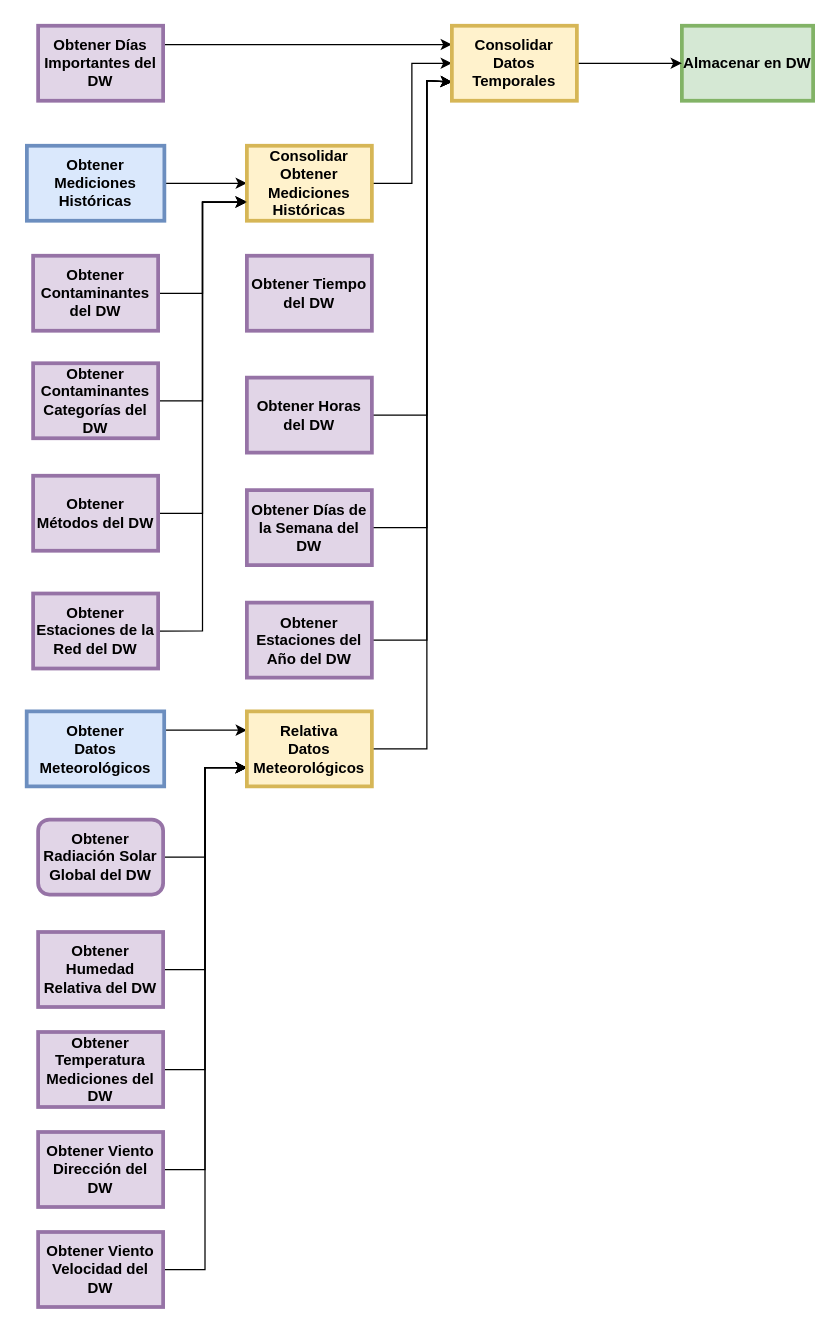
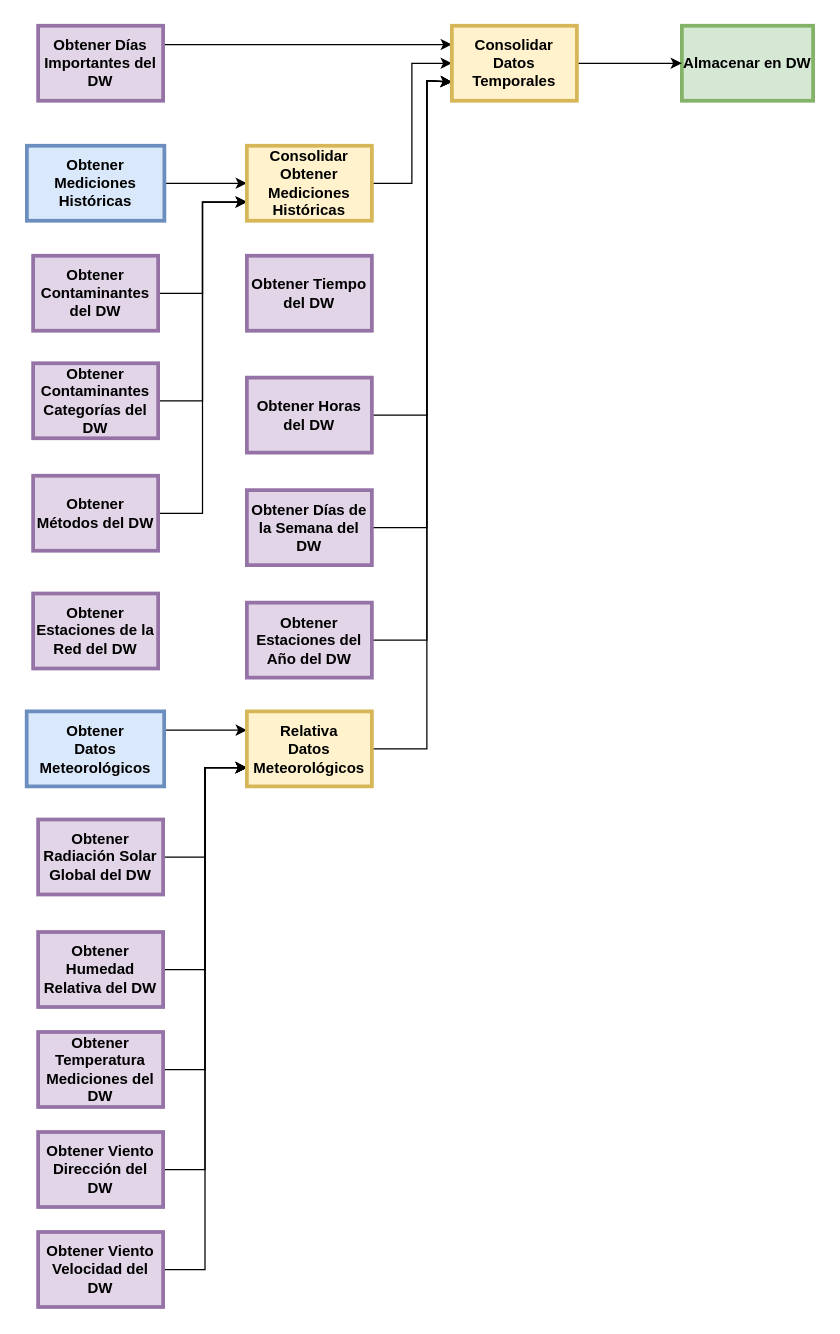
  <mxCell id="0" />
  <mxCell id="1" parent="0" />
  <mxCell id="2" style="edgeStyle=orthogonalEdgeStyle;rounded=0;orthogonalLoop=1;jettySize=auto;html=1;exitX=1;exitY=0.5;exitDx=0;exitDy=0;entryX=0;entryY=0.75;entryDx=0;entryDy=0;" parent="1" source="3" target="39" edge="1"><mxGeometry relative="1" as="geometry"><Array as="points"><mxPoint x="297" y="421" /><mxPoint x="341" y="421" /><mxPoint x="341" y="64" /></Array><mxPoint x="510.857" y="65.857" as="targetPoint" /></mxGeometry></mxCell>
  <mxCell id="3" value="Obtener Días de la Semana del DW" style="whiteSpace=wrap;align=center;verticalAlign=middle;fontStyle=1;strokeWidth=3;fillColor=#e1d5e7;strokeColor=#9673a6;" parent="1" vertex="1"><mxGeometry x="197" y="391.5" width="100" height="60" as="geometry" /></mxCell>
  <mxCell id="4" style="edgeStyle=orthogonalEdgeStyle;rounded=0;orthogonalLoop=1;jettySize=auto;html=1;exitX=1;exitY=0.5;exitDx=0;exitDy=0;entryX=0;entryY=0.75;entryDx=0;entryDy=0;" parent="1" source="5" target="20" edge="1"><mxGeometry relative="1" as="geometry" /></mxCell>
  <mxCell id="5" value="Obtener Métodos del DW" style="whiteSpace=wrap;align=center;verticalAlign=middle;fontStyle=1;strokeWidth=3;fillColor=#e1d5e7;strokeColor=#9673a6;" parent="1" vertex="1"><mxGeometry x="26" y="380" width="100" height="60" as="geometry" /></mxCell>
  <mxCell id="6" style="edgeStyle=orthogonalEdgeStyle;rounded=0;orthogonalLoop=1;jettySize=auto;html=1;exitX=1;exitY=0.5;exitDx=0;exitDy=0;entryX=0;entryY=0.75;entryDx=0;entryDy=0;" parent="1" source="7" target="39" edge="1"><mxGeometry relative="1" as="geometry"><Array as="points"><mxPoint x="297" y="331" /><mxPoint x="341" y="331" /><mxPoint x="341" y="64" /></Array><mxPoint x="561" y="226" as="targetPoint" /></mxGeometry></mxCell>
  <mxCell id="7" value="Obtener Horas del DW" style="whiteSpace=wrap;align=center;verticalAlign=middle;fontStyle=1;strokeWidth=3;fillColor=#e1d5e7;strokeColor=#9673a6;" parent="1" vertex="1"><mxGeometry x="197" y="301.5" width="100" height="60" as="geometry" /></mxCell>
  <mxCell id="8" value="Obtener Tiempo del DW" style="whiteSpace=wrap;align=center;verticalAlign=middle;fontStyle=1;strokeWidth=3;fillColor=#e1d5e7;strokeColor=#9673a6;" parent="1" vertex="1"><mxGeometry x="197" y="204" width="100" height="60" as="geometry" /></mxCell>
  <mxCell id="9" style="edgeStyle=orthogonalEdgeStyle;rounded=0;orthogonalLoop=1;jettySize=auto;html=1;exitX=1;exitY=0.5;exitDx=0;exitDy=0;entryX=0;entryY=0.75;entryDx=0;entryDy=0;" parent="1" source="10" target="39" edge="1"><mxGeometry relative="1" as="geometry"><Array as="points"><mxPoint x="297" y="511" /><mxPoint x="341" y="511" /><mxPoint x="341" y="64" /></Array><mxPoint x="501" y="306" as="targetPoint" /></mxGeometry></mxCell>
  <mxCell id="10" value="Obtener Estaciones del Año del DW" style="whiteSpace=wrap;align=center;verticalAlign=middle;fontStyle=1;strokeWidth=3;fillColor=#e1d5e7;strokeColor=#9673a6;" parent="1" vertex="1"><mxGeometry x="197" y="481.5" width="100" height="60" as="geometry" /></mxCell>
  <mxCell id="11" style="edgeStyle=orthogonalEdgeStyle;rounded=0;orthogonalLoop=1;jettySize=auto;html=1;exitX=1;exitY=0.5;exitDx=0;exitDy=0;entryX=0;entryY=0.75;entryDx=0;entryDy=0;" parent="1" source="12" target="20" edge="1"><mxGeometry relative="1" as="geometry" /></mxCell>
  <mxCell id="12" value="Obtener Contaminantes Categorías del DW" style="whiteSpace=wrap;align=center;verticalAlign=middle;fontStyle=1;strokeWidth=3;fillColor=#e1d5e7;strokeColor=#9673a6;" parent="1" vertex="1"><mxGeometry x="26" y="290" width="100" height="60" as="geometry" /></mxCell>
  <mxCell id="13" style="edgeStyle=orthogonalEdgeStyle;rounded=0;orthogonalLoop=1;jettySize=auto;html=1;exitX=1;exitY=0.25;exitDx=0;exitDy=0;entryX=0;entryY=0.25;entryDx=0;entryDy=0;" parent="1" source="14" target="39" edge="1"><mxGeometry relative="1" as="geometry"><mxPoint x="421" y="34.333" as="targetPoint" /></mxGeometry></mxCell>
  <mxCell id="14" value="Obtener Días Importantes del DW" style="whiteSpace=wrap;align=center;verticalAlign=middle;fontStyle=1;strokeWidth=3;fillColor=#e1d5e7;strokeColor=#9673a6;" parent="1" vertex="1"><mxGeometry x="30" y="20" width="100" height="60" as="geometry" /></mxCell>
  <mxCell id="15" style="edgeStyle=orthogonalEdgeStyle;rounded=0;orthogonalLoop=1;jettySize=auto;html=1;exitX=1;exitY=0.5;exitDx=0;exitDy=0;entryX=0;entryY=0.75;entryDx=0;entryDy=0;" parent="1" source="16" target="20" edge="1"><mxGeometry relative="1" as="geometry" /></mxCell>
  <mxCell id="16" value="Obtener Contaminantes del DW" style="whiteSpace=wrap;align=center;verticalAlign=middle;fontStyle=1;strokeWidth=3;fillColor=#e1d5e7;strokeColor=#9673a6;" parent="1" vertex="1"><mxGeometry x="26" y="204" width="100" height="60" as="geometry" /></mxCell>
  <mxCell id="17" style="edgeStyle=orthogonalEdgeStyle;rounded=0;orthogonalLoop=1;jettySize=auto;html=1;exitX=1;exitY=0.5;exitDx=0;exitDy=0;entryX=0;entryY=0.5;entryDx=0;entryDy=0;" parent="1" source="18" target="20" edge="1"><mxGeometry relative="1" as="geometry" /></mxCell>
  <mxCell id="18" value="Obtener&#10;Mediciones Históricas" style="whiteSpace=wrap;align=center;verticalAlign=middle;fontStyle=1;strokeWidth=3;fillColor=#dae8fc;strokeColor=#6c8ebf;" parent="1" vertex="1"><mxGeometry x="21" y="116" width="110" height="60" as="geometry" /></mxCell>
  <mxCell id="19" style="edgeStyle=orthogonalEdgeStyle;rounded=0;orthogonalLoop=1;jettySize=auto;html=1;exitX=1;exitY=0.5;exitDx=0;exitDy=0;entryX=0;entryY=0.5;entryDx=0;entryDy=0;" parent="1" source="20" target="39" edge="1"><mxGeometry relative="1" as="geometry"><mxPoint x="344.333" y="64.333" as="targetPoint" /></mxGeometry></mxCell>
  <mxCell id="20" value="Consolidar&#10;Obtener&#10;Mediciones Históricas" style="whiteSpace=wrap;align=center;verticalAlign=middle;fontStyle=1;strokeWidth=3;fillColor=#fff2cc;strokeColor=#d6b656;" parent="1" vertex="1"><mxGeometry x="197" y="116" width="100" height="60" as="geometry" /></mxCell>
- <mxCell id="21" style="edgeStyle=orthogonalEdgeStyle;rounded=0;orthogonalLoop=1;jettySize=auto;html=1;exitX=1;exitY=0.5;exitDx=0;exitDy=0;entryX=0;entryY=0.75;entryDx=0;entryDy=0;" parent="1" source="22" target="20" edge="1"><mxGeometry relative="1" as="geometry" /></mxCell>
  <mxCell id="22" value="Obtener Estaciones de la Red del DW" style="whiteSpace=wrap;align=center;verticalAlign=middle;fontStyle=1;strokeWidth=3;fillColor=#e1d5e7;strokeColor=#9673a6;" parent="1" vertex="1"><mxGeometry x="26" y="474.206" width="100" height="60" as="geometry" /></mxCell>
  <mxCell id="23" value="Almacenar en DW" style="whiteSpace=wrap;align=center;verticalAlign=middle;fontStyle=1;strokeWidth=3;fillColor=#d5e8d4;strokeColor=#82b366;" parent="1" vertex="1"><mxGeometry x="545" y="20" width="105" height="60" as="geometry" /></mxCell>
  <mxCell id="24" style="edgeStyle=orthogonalEdgeStyle;rounded=0;orthogonalLoop=1;jettySize=auto;html=1;exitX=1;exitY=0.25;exitDx=0;exitDy=0;entryX=0;entryY=0.25;entryDx=0;entryDy=0;" parent="1" source="25" target="37" edge="1"><mxGeometry relative="1" as="geometry" /></mxCell>
  <mxCell id="25" value="Obtener&#10;Datos Meteorológicos" style="whiteSpace=wrap;align=center;verticalAlign=middle;fontStyle=1;strokeWidth=3;fillColor=#dae8fc;strokeColor=#6c8ebf;" parent="1" vertex="1"><mxGeometry x="20.853" y="568.5" width="110" height="60" as="geometry" /></mxCell>
  <mxCell id="26" style="edgeStyle=orthogonalEdgeStyle;rounded=0;orthogonalLoop=1;jettySize=auto;html=1;exitX=1;exitY=0.5;exitDx=0;exitDy=0;entryX=0;entryY=0.75;entryDx=0;entryDy=0;" parent="1" source="27" target="37" edge="1"><mxGeometry relative="1" as="geometry" /></mxCell>
  <mxCell id="27" value="Obtener Temperatura Mediciones del DW" style="whiteSpace=wrap;align=center;verticalAlign=middle;fontStyle=1;strokeWidth=3;fillColor=#e1d5e7;strokeColor=#9673a6;" parent="1" vertex="1"><mxGeometry x="30" y="825" width="100" height="60" as="geometry" /></mxCell>
  <mxCell id="28" style="edgeStyle=orthogonalEdgeStyle;rounded=0;orthogonalLoop=1;jettySize=auto;html=1;exitX=1;exitY=0.5;exitDx=0;exitDy=0;entryX=0;entryY=0.75;entryDx=0;entryDy=0;" parent="1" source="29" target="37" edge="1"><mxGeometry relative="1" as="geometry" /></mxCell>
  <mxCell id="29" value="Obtener Humedad Relativa del DW" style="whiteSpace=wrap;align=center;verticalAlign=middle;fontStyle=1;strokeWidth=3;fillColor=#e1d5e7;strokeColor=#9673a6;" parent="1" vertex="1"><mxGeometry x="30" y="745" width="100" height="60" as="geometry" /></mxCell>
  <mxCell id="30" style="edgeStyle=orthogonalEdgeStyle;rounded=0;orthogonalLoop=1;jettySize=auto;html=1;exitX=1;exitY=0.5;exitDx=0;exitDy=0;entryX=0;entryY=0.75;entryDx=0;entryDy=0;" parent="1" source="31" target="37" edge="1"><mxGeometry relative="1" as="geometry" /></mxCell>
- <mxCell id="31" value="Obtener Radiación Solar Global del DW" style="whiteSpace=wrap;align=center;verticalAlign=middle;fontStyle=1;strokeWidth=3;fillColor=#e1d5e7;strokeColor=#9673a6;rounded=1;" parent="1" vertex="1"><mxGeometry x="30" y="655" width="100" height="60" as="geometry" /></mxCell>
+ <mxCell id="31" value="Obtener Radiación Solar Global del DW" style="whiteSpace=wrap;align=center;verticalAlign=middle;fontStyle=1;strokeWidth=3;fillColor=#e1d5e7;strokeColor=#9673a6;" parent="1" vertex="1"><mxGeometry x="30" y="655" width="100" height="60" as="geometry" /></mxCell>
  <mxCell id="32" style="edgeStyle=orthogonalEdgeStyle;rounded=0;orthogonalLoop=1;jettySize=auto;html=1;exitX=1;exitY=0.5;exitDx=0;exitDy=0;entryX=0;entryY=0.75;entryDx=0;entryDy=0;" parent="1" source="33" target="37" edge="1"><mxGeometry relative="1" as="geometry" /></mxCell>
  <mxCell id="33" value="Obtener Viento Dirección del DW" style="whiteSpace=wrap;align=center;verticalAlign=middle;fontStyle=1;strokeWidth=3;fillColor=#e1d5e7;strokeColor=#9673a6;" parent="1" vertex="1"><mxGeometry x="30" y="905" width="100" height="60" as="geometry" /></mxCell>
  <mxCell id="34" style="edgeStyle=orthogonalEdgeStyle;rounded=0;orthogonalLoop=1;jettySize=auto;html=1;exitX=1;exitY=0.5;exitDx=0;exitDy=0;entryX=0;entryY=0.75;entryDx=0;entryDy=0;" parent="1" source="35" target="37" edge="1"><mxGeometry relative="1" as="geometry" /></mxCell>
  <mxCell id="35" value="Obtener Viento Velocidad del DW" style="whiteSpace=wrap;align=center;verticalAlign=middle;fontStyle=1;strokeWidth=3;fillColor=#e1d5e7;strokeColor=#9673a6;" parent="1" vertex="1"><mxGeometry x="30" y="985" width="100" height="60" as="geometry" /></mxCell>
  <mxCell id="36" style="edgeStyle=orthogonalEdgeStyle;rounded=0;orthogonalLoop=1;jettySize=auto;html=1;exitX=1;exitY=0.5;exitDx=0;exitDy=0;entryX=0;entryY=0.75;entryDx=0;entryDy=0;" parent="1" source="37" target="39" edge="1"><mxGeometry relative="1" as="geometry"><Array as="points"><mxPoint x="341" y="599" /><mxPoint x="341" y="64" /></Array></mxGeometry></mxCell>
  <mxCell id="37" value="Relativa&#10;Datos&#10;Meteorológicos" style="whiteSpace=wrap;align=center;verticalAlign=middle;fontStyle=1;strokeWidth=3;fillColor=#fff2cc;strokeColor=#d6b656;" parent="1" vertex="1"><mxGeometry x="197" y="568.5" width="100" height="60" as="geometry" /></mxCell>
  <mxCell id="38" style="edgeStyle=orthogonalEdgeStyle;rounded=0;orthogonalLoop=1;jettySize=auto;html=1;exitX=1;exitY=0.5;exitDx=0;exitDy=0;entryX=0;entryY=0.5;entryDx=0;entryDy=0;" parent="1" source="39" target="23" edge="1"><mxGeometry relative="1" as="geometry" /></mxCell>
  <mxCell id="39" value="Consolidar&#10;Datos&#10;Temporales" style="whiteSpace=wrap;align=center;verticalAlign=middle;fontStyle=1;strokeWidth=3;fillColor=#fff2cc;strokeColor=#d6b656;" parent="1" vertex="1"><mxGeometry x="361" y="20" width="100" height="60" as="geometry" /></mxCell>
